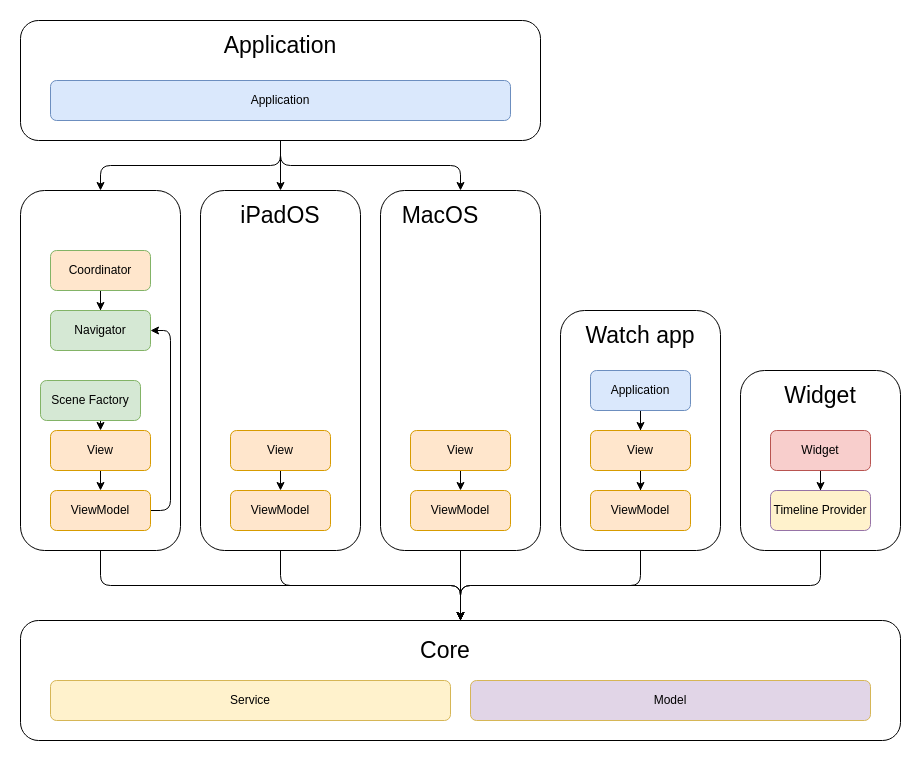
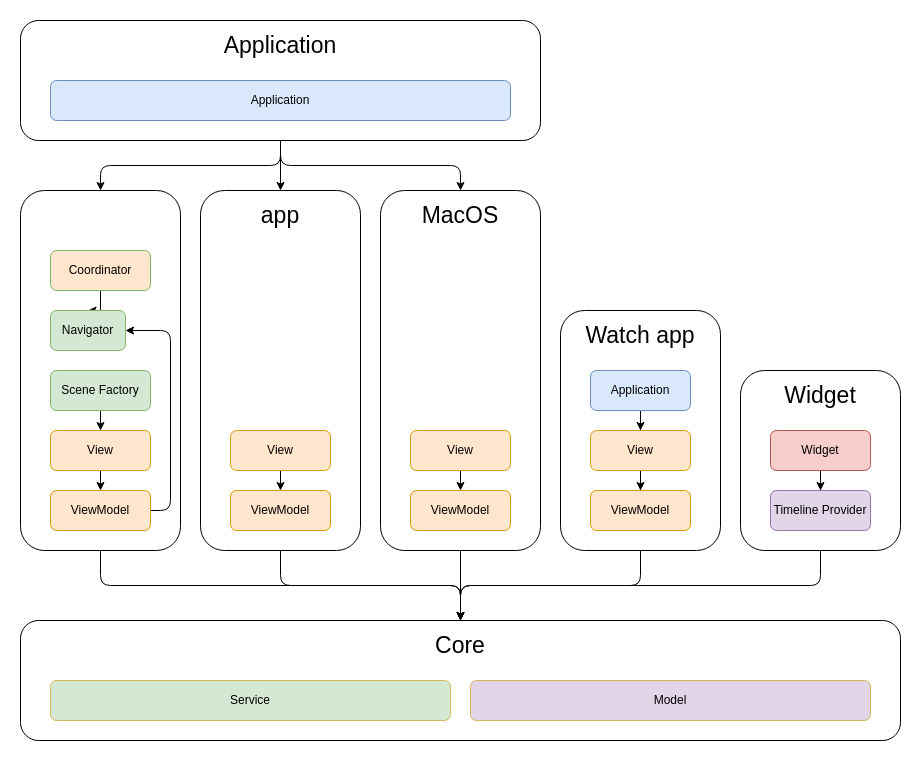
  <mxCell id="0" />
  <mxCell id="1" parent="0" />
  <mxCell id="2" value="" style="rounded=1;whiteSpace=wrap;html=1;fillColor=none;" parent="1" vertex="1"><mxGeometry x="20" y="190" width="160" height="360" as="geometry" /></mxCell>
  <mxCell id="3" style="edgeStyle=orthogonalEdgeStyle;rounded=1;orthogonalLoop=1;jettySize=auto;html=1;entryX=0.5;entryY=0;entryDx=0;entryDy=0;curved=0;" parent="1" source="6" target="2" edge="1"><mxGeometry relative="1" as="geometry" /></mxCell>
  <mxCell id="4" style="edgeStyle=orthogonalEdgeStyle;rounded=1;orthogonalLoop=1;jettySize=auto;html=1;exitX=0.5;exitY=1;exitDx=0;exitDy=0;entryX=0.5;entryY=0;entryDx=0;entryDy=0;curved=0;" parent="1" source="6" target="14" edge="1"><mxGeometry relative="1" as="geometry" /></mxCell>
  <mxCell id="5" style="edgeStyle=orthogonalEdgeStyle;rounded=1;orthogonalLoop=1;jettySize=auto;html=1;exitX=0.5;exitY=1;exitDx=0;exitDy=0;entryX=0.5;entryY=0;entryDx=0;entryDy=0;curved=0;" parent="1" source="6" target="30" edge="1"><mxGeometry relative="1" as="geometry" /></mxCell>
  <mxCell id="6" value="" style="rounded=1;whiteSpace=wrap;html=1;fillColor=none;" parent="1" vertex="1"><mxGeometry x="20" y="20" width="520" height="120" as="geometry" /></mxCell>
  <mxCell id="7" value="Application" style="text;html=1;strokeColor=none;fillColor=none;align=center;verticalAlign=middle;whiteSpace=wrap;rounded=0;fontSize=23;" parent="1" vertex="1"><mxGeometry x="220" y="30" width="120" height="30" as="geometry" /></mxCell>
  <mxCell id="8" value="Application" style="rounded=1;whiteSpace=wrap;html=1;fillColor=#dae8fc;strokeColor=#6c8ebf;" parent="1" vertex="1"><mxGeometry x="50" y="80" width="460" height="40" as="geometry" /></mxCell>
  <mxCell id="9" style="edgeStyle=orthogonalEdgeStyle;rounded=1;orthogonalLoop=1;jettySize=auto;html=1;exitX=0.5;exitY=1;exitDx=0;exitDy=0;entryX=0.5;entryY=0;entryDx=0;entryDy=0;curved=0;" parent="1" source="2" target="49" edge="1"><mxGeometry relative="1" as="geometry" /></mxCell>
  <mxCell id="10" style="edgeStyle=orthogonalEdgeStyle;rounded=1;orthogonalLoop=1;jettySize=auto;html=1;entryX=0.5;entryY=0;entryDx=0;entryDy=0;curved=0;" parent="1" source="44" target="49" edge="1"><mxGeometry relative="1" as="geometry" /></mxCell>
  <mxCell id="11" style="edgeStyle=orthogonalEdgeStyle;rounded=1;orthogonalLoop=1;jettySize=auto;html=1;entryX=0.5;entryY=0;entryDx=0;entryDy=0;curved=0;" parent="1" source="30" target="49" edge="1"><mxGeometry relative="1" as="geometry" /></mxCell>
  <mxCell id="12" style="edgeStyle=orthogonalEdgeStyle;rounded=1;orthogonalLoop=1;jettySize=auto;html=1;entryX=0.5;entryY=0;entryDx=0;entryDy=0;curved=0;" parent="1" source="14" target="49" edge="1"><mxGeometry relative="1" as="geometry" /></mxCell>
  <mxCell id="13" style="edgeStyle=orthogonalEdgeStyle;rounded=1;orthogonalLoop=1;jettySize=auto;html=1;entryX=0.5;entryY=0;entryDx=0;entryDy=0;curved=0;" parent="1" source="37" target="49" edge="1"><mxGeometry relative="1" as="geometry" /></mxCell>
  <mxCell id="14" value="" style="rounded=1;whiteSpace=wrap;html=1;fillColor=none;" parent="1" vertex="1"><mxGeometry x="200" y="190" width="160" height="360" as="geometry" /></mxCell>
- <mxCell id="15" value="iPadOS" style="text;html=1;strokeColor=none;fillColor=none;align=center;verticalAlign=middle;whiteSpace=wrap;rounded=0;fontSize=23;" parent="1" vertex="1"><mxGeometry x="235" y="200" width="90" height="30" as="geometry" /></mxCell>
+ <mxCell id="15" value="app" style="text;html=1;strokeColor=none;fillColor=none;align=center;verticalAlign=middle;whiteSpace=wrap;rounded=0;fontSize=23;" parent="1" vertex="1"><mxGeometry x="235" y="200" width="90" height="30" as="geometry" /></mxCell>
  <mxCell id="16" style="edgeStyle=orthogonalEdgeStyle;rounded=0;orthogonalLoop=1;jettySize=auto;html=1;" parent="1" edge="1"><mxGeometry relative="1" as="geometry"><mxPoint x="280" y="290" as="sourcePoint" /></mxGeometry></mxCell>
  <mxCell id="17" style="edgeStyle=orthogonalEdgeStyle;rounded=0;orthogonalLoop=1;jettySize=auto;html=1;" parent="1" edge="1"><mxGeometry relative="1" as="geometry"><mxPoint x="280" y="350" as="sourcePoint" /></mxGeometry></mxCell>
  <mxCell id="18" value="ViewModel" style="rounded=1;whiteSpace=wrap;html=1;fillColor=#ffe6cc;strokeColor=#d79b00;" parent="1" vertex="1"><mxGeometry x="230" y="490" width="100" height="40" as="geometry" /></mxCell>
  <mxCell id="19" style="edgeStyle=orthogonalEdgeStyle;rounded=1;orthogonalLoop=1;jettySize=auto;html=1;curved=0;entryX=0.5;entryY=0;entryDx=0;entryDy=0;exitX=0.5;exitY=1;exitDx=0;exitDy=0;" parent="1" source="20" target="18" edge="1"><mxGeometry relative="1" as="geometry"><mxPoint x="280" y="480" as="targetPoint" /><Array as="points"><mxPoint x="280" y="470" /><mxPoint x="280" y="470" /></Array></mxGeometry></mxCell>
  <mxCell id="20" value="View" style="rounded=1;whiteSpace=wrap;html=1;fillColor=#ffe6cc;strokeColor=#d79b00;" parent="1" vertex="1"><mxGeometry x="230" y="430" width="100" height="40" as="geometry" /></mxCell>
  <mxCell id="21" style="edgeStyle=orthogonalEdgeStyle;rounded=0;orthogonalLoop=1;jettySize=auto;html=1;" parent="1" source="22" target="24" edge="1"><mxGeometry relative="1" as="geometry" /></mxCell>
  <mxCell id="22" value="Coordinator" style="rounded=1;whiteSpace=wrap;html=1;fillColor=#ffe6cc;strokeColor=#82b366;" parent="1" vertex="1"><mxGeometry x="50" y="250" width="100" height="40" as="geometry" /></mxCell>
  <mxCell id="23" style="edgeStyle=orthogonalEdgeStyle;rounded=0;orthogonalLoop=1;jettySize=auto;html=1;exitX=0.5;exitY=1;exitDx=0;exitDy=0;entryX=0.5;entryY=0;entryDx=0;entryDy=0;" parent="1" source="25" target="29" edge="1"><mxGeometry relative="1" as="geometry"><Array as="points" /><mxPoint x="100" y="350" as="sourcePoint" /></mxGeometry></mxCell>
- <mxCell id="24" value="Navigator" style="rounded=1;whiteSpace=wrap;html=1;fillColor=#d5e8d4;strokeColor=#82b366;" parent="1" vertex="1"><mxGeometry x="50" y="310" width="100" height="40" as="geometry" /></mxCell>
- <mxCell id="25" value="Scene Factory" style="rounded=1;whiteSpace=wrap;html=1;fillColor=#d5e8d4;strokeColor=#82b366;" parent="1" vertex="1"><mxGeometry x="40" y="380" width="100" height="40" as="geometry" /></mxCell>
+ <mxCell id="24" value="Navigator" style="rounded=1;whiteSpace=wrap;html=1;fillColor=#d5e8d4;strokeColor=#82b366;" parent="1" vertex="1"><mxGeometry x="50" y="310" width="75" height="40" as="geometry" /></mxCell>
+ <mxCell id="25" value="Scene Factory" style="rounded=1;whiteSpace=wrap;html=1;fillColor=#d5e8d4;strokeColor=#82b366;" parent="1" vertex="1"><mxGeometry x="50" y="370" width="100" height="40" as="geometry" /></mxCell>
  <mxCell id="26" style="edgeStyle=orthogonalEdgeStyle;rounded=1;orthogonalLoop=1;jettySize=auto;html=1;startArrow=none;startFill=0;exitX=1;exitY=0.5;exitDx=0;exitDy=0;endArrow=classic;endFill=1;movable=1;resizable=1;rotatable=1;deletable=1;editable=1;locked=0;connectable=1;flowAnimation=0;" parent="1" source="27" target="24" edge="1"><mxGeometry relative="1" as="geometry"><Array as="points"><mxPoint x="170" y="510" /><mxPoint x="170" y="330" /></Array></mxGeometry></mxCell>
  <mxCell id="27" value="ViewModel" style="rounded=1;whiteSpace=wrap;html=1;fillColor=#ffe6cc;strokeColor=#d79b00;" parent="1" vertex="1"><mxGeometry x="50" y="490" width="100" height="40" as="geometry" /></mxCell>
  <mxCell id="28" style="edgeStyle=orthogonalEdgeStyle;rounded=1;orthogonalLoop=1;jettySize=auto;html=1;curved=0;entryX=0.5;entryY=0;entryDx=0;entryDy=0;exitX=0.5;exitY=1;exitDx=0;exitDy=0;" parent="1" source="29" target="27" edge="1"><mxGeometry relative="1" as="geometry"><mxPoint x="100" y="480" as="targetPoint" /><Array as="points"><mxPoint x="100" y="470" /><mxPoint x="100" y="470" /></Array></mxGeometry></mxCell>
  <mxCell id="29" value="View" style="rounded=1;whiteSpace=wrap;html=1;fillColor=#ffe6cc;strokeColor=#d79b00;" parent="1" vertex="1"><mxGeometry x="50" y="430" width="100" height="40" as="geometry" /></mxCell>
  <mxCell id="30" value="" style="rounded=1;whiteSpace=wrap;html=1;fillColor=none;" parent="1" vertex="1"><mxGeometry x="380" y="190" width="160" height="360" as="geometry" /></mxCell>
- <mxCell id="31" value="MacOS" style="text;html=1;strokeColor=none;fillColor=none;align=center;verticalAlign=middle;whiteSpace=wrap;rounded=0;fontSize=23;" parent="1" vertex="1"><mxGeometry x="395" y="200" width="90" height="30" as="geometry" /></mxCell>
+ <mxCell id="31" value="MacOS" style="text;html=1;strokeColor=none;fillColor=none;align=center;verticalAlign=middle;whiteSpace=wrap;rounded=0;fontSize=23;" parent="1" vertex="1"><mxGeometry x="415" y="200" width="90" height="30" as="geometry" /></mxCell>
  <mxCell id="32" style="edgeStyle=orthogonalEdgeStyle;rounded=0;orthogonalLoop=1;jettySize=auto;html=1;" parent="1" edge="1"><mxGeometry relative="1" as="geometry"><mxPoint x="460" y="290" as="sourcePoint" /></mxGeometry></mxCell>
  <mxCell id="33" style="edgeStyle=orthogonalEdgeStyle;rounded=0;orthogonalLoop=1;jettySize=auto;html=1;" parent="1" edge="1"><mxGeometry relative="1" as="geometry"><mxPoint x="460" y="350" as="sourcePoint" /></mxGeometry></mxCell>
  <mxCell id="34" value="ViewModel" style="rounded=1;whiteSpace=wrap;html=1;fillColor=#ffe6cc;strokeColor=#d79b00;" parent="1" vertex="1"><mxGeometry x="410" y="490" width="100" height="40" as="geometry" /></mxCell>
  <mxCell id="35" style="edgeStyle=orthogonalEdgeStyle;rounded=1;orthogonalLoop=1;jettySize=auto;html=1;curved=0;entryX=0.5;entryY=0;entryDx=0;entryDy=0;exitX=0.5;exitY=1;exitDx=0;exitDy=0;" parent="1" source="36" target="34" edge="1"><mxGeometry relative="1" as="geometry"><mxPoint x="460" y="480" as="targetPoint" /><Array as="points"><mxPoint x="460" y="470" /><mxPoint x="460" y="470" /></Array></mxGeometry></mxCell>
  <mxCell id="36" value="View" style="rounded=1;whiteSpace=wrap;html=1;fillColor=#ffe6cc;strokeColor=#d79b00;" parent="1" vertex="1"><mxGeometry x="410" y="430" width="100" height="40" as="geometry" /></mxCell>
  <mxCell id="37" value="&lt;span style=&quot;caret-color: rgba(0, 0, 0, 0); color: rgba(0, 0, 0, 0); font-family: monospace; font-size: 0px; text-align: start; white-space: nowrap;&quot;&gt;%3CmxGraphModel%3E%3Croot%3E%3CmxCell%20id%3D%220%22%2F%3E%3CmxCell%20id%3D%221%22%20parent%3D%220%22%2F%3E%3CmxCell%20id%3D%222%22%20value%3D%22%22%20style%3D%22rounded%3D1%3BwhiteSpace%3Dwrap%3Bhtml%3D1%3BfillColor%3Dnone%3B%22%20vertex%3D%221%22%20parent%3D%221%22%3E%3CmxGeometry%20x%3D%22220%22%20y%3D%22540%22%20width%3D%22160%22%20height%3D%22320%22%20as%3D%22geometry%22%2F%3E%3C%2FmxCell%3E%3CmxCell%20id%3D%223%22%20style%3D%22edgeStyle%3DorthogonalEdgeStyle%3Brounded%3D0%3BorthogonalLoop%3D1%3BjettySize%3Dauto%3Bhtml%3D1%3B%22%20edge%3D%221%22%20source%3D%224%22%20target%3D%227%22%20parent%3D%221%22%3E%3CmxGeometry%20relative%3D%221%22%20as%3D%22geometry%22%2F%3E%3C%2FmxCell%3E%3CmxCell%20id%3D%224%22%20value%3D%22Coordinator%22%20style%3D%22rounded%3D1%3BwhiteSpace%3Dwrap%3Bhtml%3D1%3BfillColor%3D%23d5e8d4%3BstrokeColor%3D%2382b366%3B%22%20vertex%3D%221%22%20parent%3D%221%22%3E%3CmxGeometry%20x%3D%22250%22%20y%3D%22560%22%20width%3D%22100%22%20height%3D%2240%22%20as%3D%22geometry%22%2F%3E%3C%2FmxCell%3E%3CmxCell%20id%3D%225%22%20style%3D%22edgeStyle%3DorthogonalEdgeStyle%3Brounded%3D0%3BorthogonalLoop%3D1%3BjettySize%3Dauto%3Bhtml%3D1%3B%22%20edge%3D%221%22%20source%3D%227%22%20target%3D%228%22%20parent%3D%221%22%3E%3CmxGeometry%20relative%3D%221%22%20as%3D%22geometry%22%2F%3E%3C%2FmxCell%3E%3CmxCell%20id%3D%226%22%20style%3D%22edgeStyle%3DorthogonalEdgeStyle%3Brounded%3D0%3BorthogonalLoop%3D1%3BjettySize%3Dauto%3Bhtml%3D1%3BexitX%3D0.5%3BexitY%3D1%3BexitDx%3D0%3BexitDy%3D0%3BentryX%3D0.5%3BentryY%3D0%3BentryDx%3D0%3BentryDy%3D0%3B%22%20edge%3D%221%22%20source%3D%228%22%20target%3D%2212%22%20parent%3D%221%22%3E%3CmxGeometry%20relative%3D%221%22%20as%3D%22geometry%22%3E%3CArray%20as%3D%22points%22%2F%3E%3CmxPoint%20x%3D%22300%22%20y%3D%22660%22%20as%3D%22sourcePoint%22%2F%3E%3C%2FmxGeometry%3E%3C%2FmxCell%3E%3CmxCell%20id%3D%227%22%20value%3D%22Navigator%22%20style%3D%22rounded%3D1%3BwhiteSpace%3Dwrap%3Bhtml%3D1%3BfillColor%3D%23d5e8d4%3BstrokeColor%3D%2382b366%3B%22%20vertex%3D%221%22%20parent%3D%221%22%3E%3CmxGeometry%20x%3D%22250%22%20y%3D%22620%22%20width%3D%22100%22%20height%3D%2240%22%20as%3D%22geometry%22%2F%3E%3C%2FmxCell%3E%3CmxCell%20id%3D%228%22%20value%3D%22Scene%20Factory%22%20style%3D%22rounded%3D1%3BwhiteSpace%3Dwrap%3Bhtml%3D1%3BfillColor%3D%23d5e8d4%3BstrokeColor%3D%2382b366%3B%22%20vertex%3D%221%22%20parent%3D%221%22%3E%3CmxGeometry%20x%3D%22250%22%20y%3D%22680%22%20width%3D%22100%22%20height%3D%2240%22%20as%3D%22geometry%22%2F%3E%3C%2FmxCell%3E%3CmxCell%20id%3D%229%22%20style%3D%22edgeStyle%3DorthogonalEdgeStyle%3Brounded%3D1%3BorthogonalLoop%3D1%3BjettySize%3Dauto%3Bhtml%3D1%3BstartArrow%3Dnone%3BstartFill%3D0%3BexitX%3D1%3BexitY%3D0.5%3BexitDx%3D0%3BexitDy%3D0%3BendArrow%3Dclassic%3BendFill%3D1%3Bmovable%3D1%3Bresizable%3D1%3Brotatable%3D1%3Bdeletable%3D1%3Beditable%3D1%3Blocked%3D0%3Bconnectable%3D1%3BflowAnimation%3D0%3B%22%20edge%3D%221%22%20source%3D%2210%22%20target%3D%227%22%20parent%3D%221%22%3E%3CmxGeometry%20relative%3D%221%22%20as%3D%22geometry%22%3E%3CArray%20as%3D%22points%22%3E%3CmxPoint%20x%3D%22370%22%20y%3D%22820%22%2F%3E%3CmxPoint%20x%3D%22370%22%20y%3D%22640%22%2F%3E%3C%2FArray%3E%3C%2FmxGeometry%3E%3C%2FmxCell%3E%3CmxCell%20id%3D%2210%22%20value%3D%22ViewModel%22%20style%3D%22rounded%3D1%3BwhiteSpace%3Dwrap%3Bhtml%3D1%3BfillColor%3D%23ffe6cc%3BstrokeColor%3D%23d79b00%3B%22%20vertex%3D%221%22%20parent%3D%221%22%3E%3CmxGeometry%20x%3D%22250%22%20y%3D%22800%22%20width%3D%22100%22%20height%3D%2240%22%20as%3D%22geometry%22%2F%3E%3C%2FmxCell%3E%3CmxCell%20id%3D%2211%22%20style%3D%22edgeStyle%3DorthogonalEdgeStyle%3Brounded%3D1%3BorthogonalLoop%3D1%3BjettySize%3Dauto%3Bhtml%3D1%3Bcurved%3D0%3BentryX%3D0.5%3BentryY%3D0%3BentryDx%3D0%3BentryDy%3D0%3BexitX%3D0.5%3BexitY%3D1%3BexitDx%3D0%3BexitDy%3D0%3B%22%20edge%3D%221%22%20source%3D%2212%22%20target%3D%2210%22%20parent%3D%221%22%3E%3CmxGeometry%20relative%3D%221%22%20as%3D%22geometry%22%3E%3CmxPoint%20x%3D%22300%22%20y%3D%22790%22%20as%3D%22targetPoint%22%2F%3E%3CArray%20as%3D%22points%22%3E%3CmxPoint%20x%3D%22300%22%20y%3D%22780%22%2F%3E%3CmxPoint%20x%3D%22300%22%20y%3D%22780%22%2F%3E%3C%2FArray%3E%3C%2FmxGeometry%3E%3C%2FmxCell%3E%3CmxCell%20id%3D%2212%22%20value%3D%22View%22%20style%3D%22rounded%3D1%3BwhiteSpace%3Dwrap%3Bhtml%3D1%3BfillColor%3D%23ffe6cc%3BstrokeColor%3D%23d79b00%3B%22%20vertex%3D%221%22%20parent%3D%221%22%3E%3CmxGeometry%20x%3D%22250%22%20y%3D%22740%22%20width%3D%22100%22%20height%3D%2240%22%20as%3D%22geometry%22%2F%3E%3C%2FmxCell%3E%3C%2Froot%3E%3C%2FmxGraphModel%3E&lt;/span&gt;" style="rounded=1;whiteSpace=wrap;html=1;fillColor=none;" parent="1" vertex="1"><mxGeometry x="560" y="310" width="160" height="240" as="geometry" /></mxCell>
  <mxCell id="38" style="edgeStyle=orthogonalEdgeStyle;rounded=0;orthogonalLoop=1;jettySize=auto;html=1;entryX=0.5;entryY=0;entryDx=0;entryDy=0;" parent="1" source="39" target="41" edge="1"><mxGeometry relative="1" as="geometry" /></mxCell>
  <mxCell id="39" value="Application" style="rounded=1;whiteSpace=wrap;html=1;fillColor=#dae8fc;strokeColor=#6c8ebf;" parent="1" vertex="1"><mxGeometry x="590" y="370" width="100" height="40" as="geometry" /></mxCell>
  <mxCell id="40" style="edgeStyle=orthogonalEdgeStyle;rounded=0;orthogonalLoop=1;jettySize=auto;html=1;" parent="1" source="41" target="43" edge="1"><mxGeometry relative="1" as="geometry" /></mxCell>
  <mxCell id="41" value="View" style="rounded=1;whiteSpace=wrap;html=1;fillColor=#ffe6cc;strokeColor=#d79b00;" parent="1" vertex="1"><mxGeometry x="590" y="430" width="100" height="40" as="geometry" /></mxCell>
  <mxCell id="42" value="Watch app" style="text;html=1;strokeColor=none;fillColor=none;align=center;verticalAlign=middle;whiteSpace=wrap;rounded=0;fontSize=23;" parent="1" vertex="1"><mxGeometry x="580" y="320" width="120" height="30" as="geometry" /></mxCell>
  <mxCell id="43" value="ViewModel" style="rounded=1;whiteSpace=wrap;html=1;fillColor=#ffe6cc;strokeColor=#d79b00;" parent="1" vertex="1"><mxGeometry x="590" y="490" width="100" height="40" as="geometry" /></mxCell>
  <mxCell id="44" value="" style="rounded=1;whiteSpace=wrap;html=1;fillColor=none;" parent="1" vertex="1"><mxGeometry x="740" y="370" width="160" height="180" as="geometry" /></mxCell>
  <mxCell id="45" style="edgeStyle=orthogonalEdgeStyle;rounded=0;orthogonalLoop=1;jettySize=auto;html=1;entryX=0.5;entryY=0;entryDx=0;entryDy=0;" parent="1" source="46" target="47" edge="1"><mxGeometry relative="1" as="geometry" /></mxCell>
  <mxCell id="46" value="Widget" style="rounded=1;whiteSpace=wrap;html=1;fillColor=#f8cecc;strokeColor=#b85450;" parent="1" vertex="1"><mxGeometry x="770" y="430" width="100" height="40" as="geometry" /></mxCell>
- <mxCell id="47" value="Timeline Provider" style="rounded=1;whiteSpace=wrap;html=1;fillColor=#fff2cc;strokeColor=#9673a6;" parent="1" vertex="1"><mxGeometry x="770" y="490" width="100" height="40" as="geometry" /></mxCell>
+ <mxCell id="47" value="Timeline Provider" style="rounded=1;whiteSpace=wrap;html=1;fillColor=#e1d5e7;strokeColor=#9673a6;" parent="1" vertex="1"><mxGeometry x="770" y="490" width="100" height="40" as="geometry" /></mxCell>
  <mxCell id="48" value="Widget" style="text;html=1;strokeColor=none;fillColor=none;align=center;verticalAlign=middle;whiteSpace=wrap;rounded=0;fontSize=23;" parent="1" vertex="1"><mxGeometry x="780" y="380" width="80" height="30" as="geometry" /></mxCell>
  <mxCell id="49" value="" style="rounded=1;whiteSpace=wrap;html=1;fillColor=none;" parent="1" vertex="1"><mxGeometry x="20" y="620" width="880" height="120" as="geometry" /></mxCell>
  <mxCell id="50" value="Model" style="rounded=1;whiteSpace=wrap;html=1;fillColor=#e1d5e7;strokeColor=#d6b656;" parent="1" vertex="1"><mxGeometry x="470" y="680" width="400" height="40" as="geometry" /></mxCell>
- <mxCell id="51" value="Service" style="rounded=1;whiteSpace=wrap;html=1;fillColor=#fff2cc;strokeColor=#d6b656;" parent="1" vertex="1"><mxGeometry x="50" y="680" width="400" height="40" as="geometry" /></mxCell>
- <mxCell id="52" value="Core" style="text;html=1;strokeColor=none;fillColor=none;align=center;verticalAlign=middle;whiteSpace=wrap;rounded=0;fontSize=23;" parent="1" vertex="1"><mxGeometry x="415" y="635" width="60" height="30" as="geometry" /></mxCell>
+ <mxCell id="51" value="Service" style="rounded=1;whiteSpace=wrap;html=1;fillColor=#d5e8d4;strokeColor=#d6b656;" parent="1" vertex="1"><mxGeometry x="50" y="680" width="400" height="40" as="geometry" /></mxCell>
+ <mxCell id="52" value="Core" style="text;html=1;strokeColor=none;fillColor=none;align=center;verticalAlign=middle;whiteSpace=wrap;rounded=0;fontSize=23;" parent="1" vertex="1"><mxGeometry x="430" y="630" width="60" height="30" as="geometry" /></mxCell>
